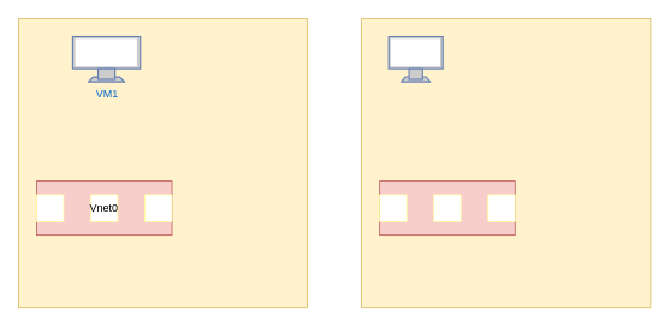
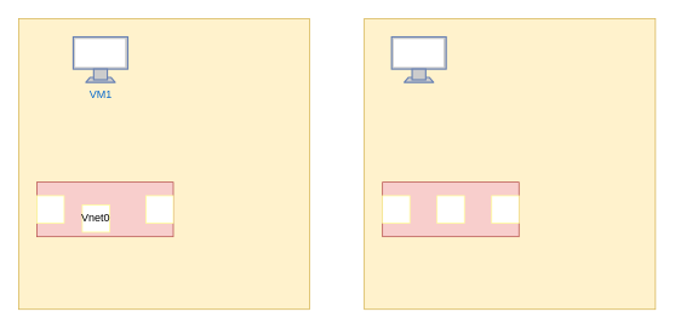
  <mxCell id="0" />
  <mxCell id="1" parent="0" />
  <mxCell id="2" value="" style="whiteSpace=wrap;html=1;aspect=fixed;strokeColor=#d6b656;fillColor=#fff2cc;" vertex="1" parent="1"><mxGeometry x="20" y="20" width="320" height="320" as="geometry" /></mxCell>
  <mxCell id="3" value="" style="whiteSpace=wrap;html=1;aspect=fixed;strokeColor=#d6b656;fillColor=#fff2cc;" vertex="1" parent="1"><mxGeometry x="400" y="20" width="320" height="320" as="geometry" /></mxCell>
  <mxCell id="4" value="" style="rounded=0;whiteSpace=wrap;html=1;strokeColor=#b85450;fillColor=#f8cecc;" vertex="1" parent="1"><mxGeometry x="40" y="200" width="150" height="60" as="geometry" /></mxCell>
  <mxCell id="5" value="" style="rounded=0;whiteSpace=wrap;html=1;strokeColor=#b85450;fillColor=#f8cecc;" vertex="1" parent="1"><mxGeometry x="420" y="200" width="150" height="60" as="geometry" /></mxCell>
- <mxCell id="6" value="VM1" style="fontColor=#0066CC;verticalAlign=top;verticalLabelPosition=bottom;labelPosition=center;align=center;html=1;outlineConnect=0;fillColor=#CCCCCC;strokeColor=#6881B3;gradientColor=none;gradientDirection=north;strokeWidth=2;shape=mxgraph.networks.monitor;" vertex="1" parent="1"><mxGeometry x="80" y="40" width="75" height="50" as="geometry" /></mxCell>
+ <mxCell id="6" value="VM1" style="fontColor=#0066CC;verticalAlign=top;verticalLabelPosition=bottom;labelPosition=center;align=center;html=1;outlineConnect=0;fillColor=#CCCCCC;strokeColor=#6881B3;gradientColor=none;gradientDirection=north;strokeWidth=2;shape=mxgraph.networks.monitor;" vertex="1" parent="1"><mxGeometry x="80" y="40" width="60" height="50" as="geometry" /></mxCell>
  <mxCell id="7" value="" style="fontColor=#0066CC;verticalAlign=top;verticalLabelPosition=bottom;labelPosition=center;align=center;html=1;outlineConnect=0;fillColor=#CCCCCC;strokeColor=#6881B3;gradientColor=none;gradientDirection=north;strokeWidth=2;shape=mxgraph.networks.monitor;" vertex="1" parent="1"><mxGeometry x="430" y="40" width="60" height="50" as="geometry" /></mxCell>
  <mxCell id="8" value="" style="rounded=0;whiteSpace=wrap;html=1;strokeColor=#FFFF99;" vertex="1" parent="1"><mxGeometry x="40" y="215" width="30" height="30" as="geometry" /></mxCell>
- <mxCell id="9" value="Vnet0" style="rounded=0;whiteSpace=wrap;html=1;strokeColor=#FFFF99;" vertex="1" parent="1"><mxGeometry x="100" y="215" width="30" height="30" as="geometry" /></mxCell>
+ <mxCell id="9" value="Vnet0" style="rounded=0;whiteSpace=wrap;html=1;strokeColor=#FFFF99;" vertex="1" parent="1"><mxGeometry x="90" y="225" width="30" height="30" as="geometry" /></mxCell>
  <mxCell id="10" value="" style="rounded=0;whiteSpace=wrap;html=1;strokeColor=#FFFF99;" vertex="1" parent="1"><mxGeometry x="160" y="215" width="30" height="30" as="geometry" /></mxCell>
  <mxCell id="11" value="" style="rounded=0;whiteSpace=wrap;html=1;strokeColor=#FFFF99;" vertex="1" parent="1"><mxGeometry x="420" y="215" width="30" height="30" as="geometry" /></mxCell>
  <mxCell id="12" value="" style="rounded=0;whiteSpace=wrap;html=1;strokeColor=#FFFF99;" vertex="1" parent="1"><mxGeometry x="480" y="215" width="30" height="30" as="geometry" /></mxCell>
  <mxCell id="13" value="" style="rounded=0;whiteSpace=wrap;html=1;strokeColor=#FFFF99;" vertex="1" parent="1"><mxGeometry x="540" y="215" width="30" height="30" as="geometry" /></mxCell>
